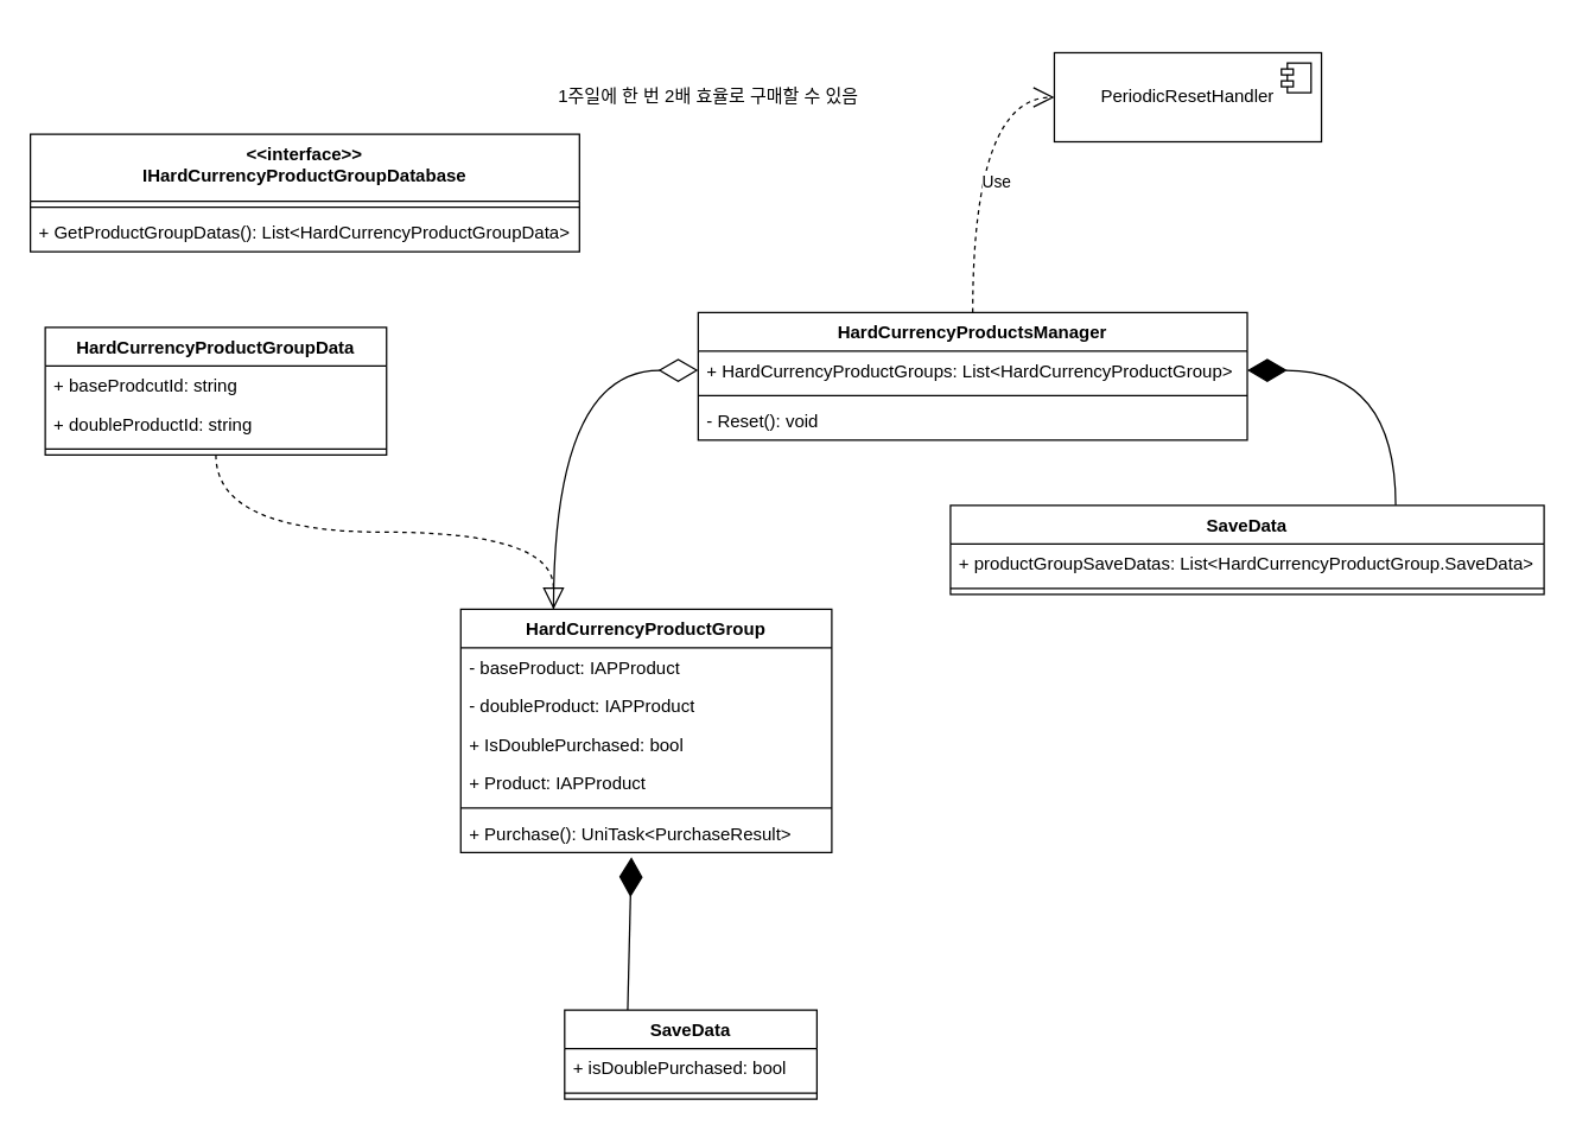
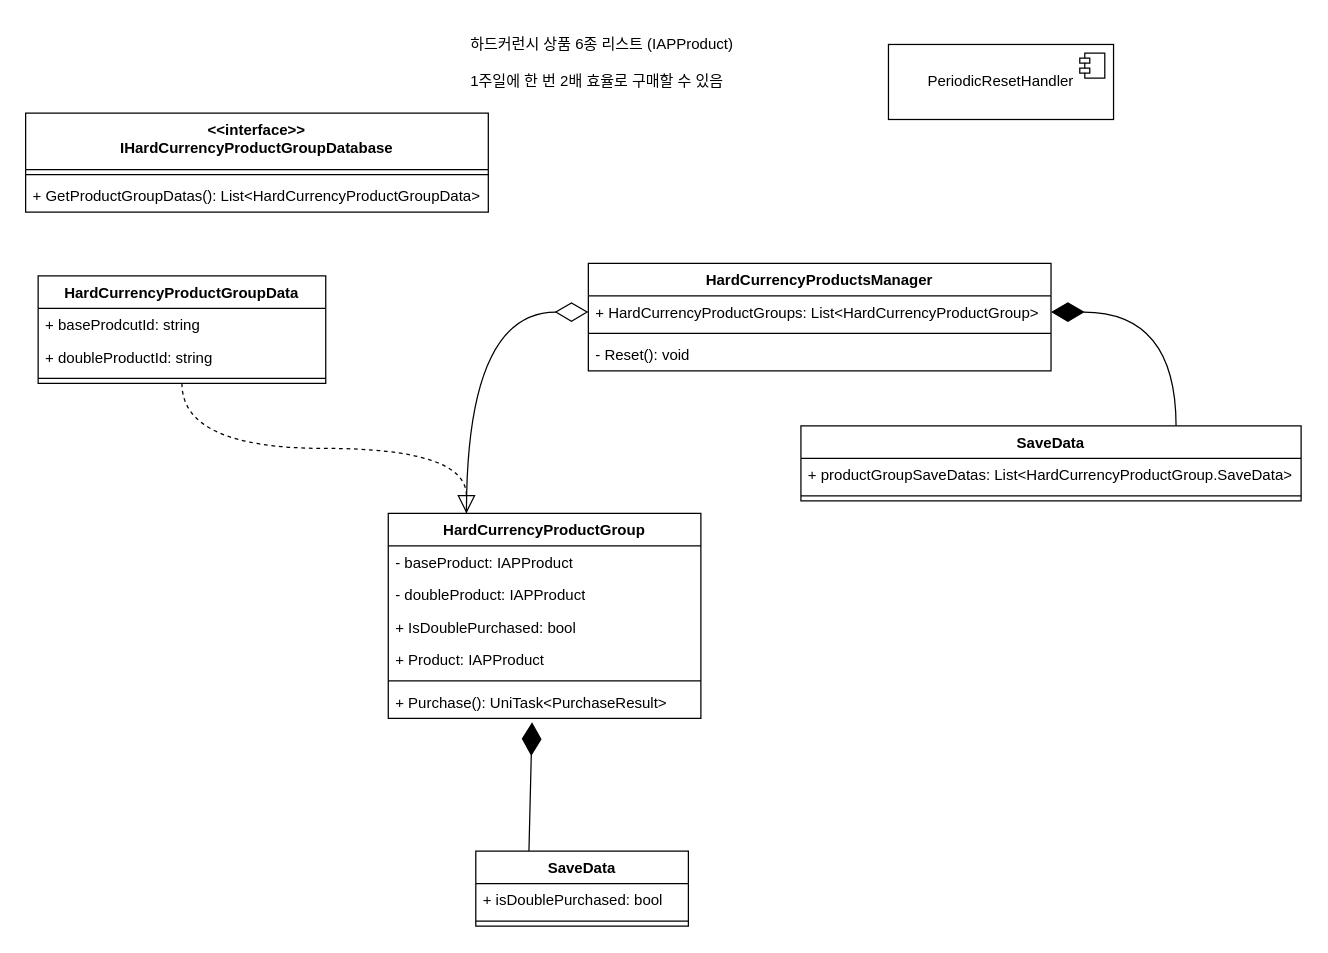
  <mxCell id="0" />
  <mxCell id="1" parent="0" />
+ <mxCell id="2" value="하드커런시 상품 6종 리스트 (IAPProduct)" style="text;strokeColor=none;fillColor=none;align=left;verticalAlign=middle;spacingLeft=4;spacingRight=4;overflow=hidden;points=[[0,0.5],[1,0.5]];portConstraint=eastwest;rotatable=0;whiteSpace=wrap;html=1;" parent="1" vertex="1"><mxGeometry x="370" y="20" width="290" height="30" as="geometry" /></mxCell>
  <mxCell id="3" value="1주일에 한 번 2배 효율로 구매할 수 있음" style="text;strokeColor=none;fillColor=none;align=left;verticalAlign=middle;spacingLeft=4;spacingRight=4;overflow=hidden;points=[[0,0.5],[1,0.5]];portConstraint=eastwest;rotatable=0;whiteSpace=wrap;html=1;" parent="1" vertex="1"><mxGeometry x="370" y="50" width="290" height="30" as="geometry" /></mxCell>
  <mxCell id="4" value="HardCurrencyProductsManager" style="swimlane;fontStyle=1;align=center;verticalAlign=top;childLayout=stackLayout;horizontal=1;startSize=26;horizontalStack=0;resizeParent=1;resizeParentMax=0;resizeLast=0;collapsible=1;marginBottom=0;whiteSpace=wrap;html=1;" parent="1" vertex="1"><mxGeometry x="470" y="210" width="370" height="86" as="geometry" /></mxCell>
  <mxCell id="5" value="+ HardCurrencyProductGroups: List&amp;lt;HardCurrencyProductGroup&lt;span style=&quot;background-color: initial;&quot;&gt;&amp;gt;&lt;/span&gt;" style="text;strokeColor=none;fillColor=none;align=left;verticalAlign=top;spacingLeft=4;spacingRight=4;overflow=hidden;rotatable=0;points=[[0,0.5],[1,0.5]];portConstraint=eastwest;whiteSpace=wrap;html=1;" parent="4" vertex="1"><mxGeometry y="26" width="370" height="26" as="geometry" /></mxCell>
  <mxCell id="6" value="" style="line;strokeWidth=1;fillColor=none;align=left;verticalAlign=middle;spacingTop=-1;spacingLeft=3;spacingRight=3;rotatable=0;labelPosition=right;points=[];portConstraint=eastwest;strokeColor=inherit;" parent="4" vertex="1"><mxGeometry y="52" width="370" height="8" as="geometry" /></mxCell>
  <mxCell id="7" value="- Reset(): void" style="text;strokeColor=none;fillColor=none;align=left;verticalAlign=top;spacingLeft=4;spacingRight=4;overflow=hidden;rotatable=0;points=[[0,0.5],[1,0.5]];portConstraint=eastwest;whiteSpace=wrap;html=1;" parent="4" vertex="1"><mxGeometry y="60" width="370" height="26" as="geometry" /></mxCell>
  <mxCell id="8" value="HardCurrencyProductGroup" style="swimlane;fontStyle=1;align=center;verticalAlign=top;childLayout=stackLayout;horizontal=1;startSize=26;horizontalStack=0;resizeParent=1;resizeParentMax=0;resizeLast=0;collapsible=1;marginBottom=0;whiteSpace=wrap;html=1;" parent="1" vertex="1"><mxGeometry x="310" y="410" width="250" height="164" as="geometry" /></mxCell>
  <mxCell id="9" value="- baseProduct: IAPProduct" style="text;strokeColor=none;fillColor=none;align=left;verticalAlign=top;spacingLeft=4;spacingRight=4;overflow=hidden;rotatable=0;points=[[0,0.5],[1,0.5]];portConstraint=eastwest;whiteSpace=wrap;html=1;" parent="8" vertex="1"><mxGeometry y="26" width="250" height="26" as="geometry" /></mxCell>
  <mxCell id="10" value="- doubleProduct: IAPProduct" style="text;strokeColor=none;fillColor=none;align=left;verticalAlign=top;spacingLeft=4;spacingRight=4;overflow=hidden;rotatable=0;points=[[0,0.5],[1,0.5]];portConstraint=eastwest;whiteSpace=wrap;html=1;" parent="8" vertex="1"><mxGeometry y="52" width="250" height="26" as="geometry" /></mxCell>
  <mxCell id="11" value="+ IsDoublePurchased: bool" style="text;strokeColor=none;fillColor=none;align=left;verticalAlign=top;spacingLeft=4;spacingRight=4;overflow=hidden;rotatable=0;points=[[0,0.5],[1,0.5]];portConstraint=eastwest;whiteSpace=wrap;html=1;" parent="8" vertex="1"><mxGeometry y="78" width="250" height="26" as="geometry" /></mxCell>
  <mxCell id="12" value="+ Product: IAPProduct" style="text;strokeColor=none;fillColor=none;align=left;verticalAlign=top;spacingLeft=4;spacingRight=4;overflow=hidden;rotatable=0;points=[[0,0.5],[1,0.5]];portConstraint=eastwest;whiteSpace=wrap;html=1;" parent="8" vertex="1"><mxGeometry y="104" width="250" height="26" as="geometry" /></mxCell>
  <mxCell id="13" value="" style="line;strokeWidth=1;fillColor=none;align=left;verticalAlign=middle;spacingTop=-1;spacingLeft=3;spacingRight=3;rotatable=0;labelPosition=right;points=[];portConstraint=eastwest;strokeColor=inherit;" parent="8" vertex="1"><mxGeometry y="130" width="250" height="8" as="geometry" /></mxCell>
  <mxCell id="14" value="+ Purchase(): UniTask&amp;lt;PurchaseResult&lt;span style=&quot;background-color: initial;&quot;&gt;&amp;gt;&lt;/span&gt;" style="text;strokeColor=none;fillColor=none;align=left;verticalAlign=top;spacingLeft=4;spacingRight=4;overflow=hidden;rotatable=0;points=[[0,0.5],[1,0.5]];portConstraint=eastwest;whiteSpace=wrap;html=1;" parent="8" vertex="1"><mxGeometry y="138" width="250" height="26" as="geometry" /></mxCell>
  <mxCell id="15" value="SaveData" style="swimlane;fontStyle=1;align=center;verticalAlign=top;childLayout=stackLayout;horizontal=1;startSize=26;horizontalStack=0;resizeParent=1;resizeParentMax=0;resizeLast=0;collapsible=1;marginBottom=0;whiteSpace=wrap;html=1;" parent="1" vertex="1"><mxGeometry x="380" y="680" width="170" height="60" as="geometry" /></mxCell>
  <mxCell id="16" value="+ isDoublePurchased: bool" style="text;strokeColor=none;fillColor=none;align=left;verticalAlign=top;spacingLeft=4;spacingRight=4;overflow=hidden;rotatable=0;points=[[0,0.5],[1,0.5]];portConstraint=eastwest;whiteSpace=wrap;html=1;" parent="15" vertex="1"><mxGeometry y="26" width="170" height="26" as="geometry" /></mxCell>
  <mxCell id="17" value="" style="line;strokeWidth=1;fillColor=none;align=left;verticalAlign=middle;spacingTop=-1;spacingLeft=3;spacingRight=3;rotatable=0;labelPosition=right;points=[];portConstraint=eastwest;strokeColor=inherit;" parent="15" vertex="1"><mxGeometry y="52" width="170" height="8" as="geometry" /></mxCell>
  <mxCell id="18" value="SaveData" style="swimlane;fontStyle=1;align=center;verticalAlign=top;childLayout=stackLayout;horizontal=1;startSize=26;horizontalStack=0;resizeParent=1;resizeParentMax=0;resizeLast=0;collapsible=1;marginBottom=0;whiteSpace=wrap;html=1;" parent="1" vertex="1"><mxGeometry x="640" y="340" width="400" height="60" as="geometry" /></mxCell>
  <mxCell id="19" value="+ productGroup&lt;span style=&quot;background-color: initial;&quot;&gt;SaveDatas: List&amp;lt;HardCurrencyProductGroup.SaveData&amp;gt;&lt;/span&gt;" style="text;strokeColor=none;fillColor=none;align=left;verticalAlign=top;spacingLeft=4;spacingRight=4;overflow=hidden;rotatable=0;points=[[0,0.5],[1,0.5]];portConstraint=eastwest;whiteSpace=wrap;html=1;" parent="18" vertex="1"><mxGeometry y="26" width="400" height="26" as="geometry" /></mxCell>
  <mxCell id="20" value="" style="line;strokeWidth=1;fillColor=none;align=left;verticalAlign=middle;spacingTop=-1;spacingLeft=3;spacingRight=3;rotatable=0;labelPosition=right;points=[];portConstraint=eastwest;strokeColor=inherit;" parent="18" vertex="1"><mxGeometry y="52" width="400" height="8" as="geometry" /></mxCell>
  <mxCell id="21" value="" style="endArrow=diamondThin;endFill=1;endSize=24;html=1;rounded=0;entryX=1;entryY=0.5;entryDx=0;entryDy=0;edgeStyle=orthogonalEdgeStyle;curved=1;exitX=0.75;exitY=0;exitDx=0;exitDy=0;" parent="1" source="18" target="5" edge="1"><mxGeometry width="160" relative="1" as="geometry"><mxPoint x="730" y="180" as="sourcePoint" /><mxPoint x="890" y="180" as="targetPoint" /></mxGeometry></mxCell>
  <mxCell id="22" value="" style="endArrow=diamondThin;endFill=1;endSize=24;html=1;rounded=0;entryX=0.46;entryY=1.115;entryDx=0;entryDy=0;entryPerimeter=0;exitX=0.25;exitY=0;exitDx=0;exitDy=0;" parent="1" source="15" target="14" edge="1"><mxGeometry width="160" relative="1" as="geometry"><mxPoint x="340" y="430" as="sourcePoint" /><mxPoint x="500" y="430" as="targetPoint" /></mxGeometry></mxCell>
  <mxCell id="23" value="" style="endArrow=diamondThin;endFill=0;endSize=24;html=1;rounded=0;entryX=0;entryY=0.5;entryDx=0;entryDy=0;exitX=0.25;exitY=0;exitDx=0;exitDy=0;edgeStyle=orthogonalEdgeStyle;curved=1;" parent="1" source="8" target="5" edge="1"><mxGeometry width="160" relative="1" as="geometry"><mxPoint x="340" y="430" as="sourcePoint" /><mxPoint x="500" y="430" as="targetPoint" /></mxGeometry></mxCell>
  <mxCell id="24" value="PeriodicResetHandler" style="html=1;dropTarget=0;whiteSpace=wrap;" parent="1" vertex="1"><mxGeometry x="710" y="35" width="180" height="60" as="geometry" /></mxCell>
  <mxCell id="25" value="" style="shape=module;jettyWidth=8;jettyHeight=4;" parent="24" vertex="1"><mxGeometry x="1" width="20" height="20" relative="1" as="geometry"><mxPoint x="-27" y="7" as="offset" /></mxGeometry></mxCell>
- <mxCell id="26" value="Use" style="endArrow=open;endSize=12;dashed=1;html=1;rounded=0;exitX=0.5;exitY=0;exitDx=0;exitDy=0;entryX=0;entryY=0.5;entryDx=0;entryDy=0;edgeStyle=orthogonalEdgeStyle;curved=1;" parent="1" source="4" target="24" edge="1"><mxGeometry x="-0.12" y="-16" width="160" relative="1" as="geometry"><mxPoint x="560" y="340" as="sourcePoint" /><mxPoint x="720" y="340" as="targetPoint" /><mxPoint as="offset" /></mxGeometry></mxCell>
  <mxCell id="27" value="HardCurrencyProductGroupData" style="swimlane;fontStyle=1;align=center;verticalAlign=top;childLayout=stackLayout;horizontal=1;startSize=26;horizontalStack=0;resizeParent=1;resizeParentMax=0;resizeLast=0;collapsible=1;marginBottom=0;whiteSpace=wrap;html=1;" parent="1" vertex="1"><mxGeometry x="30" y="220" width="230" height="86" as="geometry" /></mxCell>
  <mxCell id="28" value="+ baseProdcutId: string" style="text;strokeColor=none;fillColor=none;align=left;verticalAlign=top;spacingLeft=4;spacingRight=4;overflow=hidden;rotatable=0;points=[[0,0.5],[1,0.5]];portConstraint=eastwest;whiteSpace=wrap;html=1;" parent="27" vertex="1"><mxGeometry y="26" width="230" height="26" as="geometry" /></mxCell>
  <mxCell id="29" value="+ doubleProductId: string" style="text;strokeColor=none;fillColor=none;align=left;verticalAlign=top;spacingLeft=4;spacingRight=4;overflow=hidden;rotatable=0;points=[[0,0.5],[1,0.5]];portConstraint=eastwest;whiteSpace=wrap;html=1;" parent="27" vertex="1"><mxGeometry y="52" width="230" height="26" as="geometry" /></mxCell>
  <mxCell id="30" value="" style="line;strokeWidth=1;fillColor=none;align=left;verticalAlign=middle;spacingTop=-1;spacingLeft=3;spacingRight=3;rotatable=0;labelPosition=right;points=[];portConstraint=eastwest;strokeColor=inherit;" parent="27" vertex="1"><mxGeometry y="78" width="230" height="8" as="geometry" /></mxCell>
  <mxCell id="31" value="" style="endArrow=block;dashed=1;endFill=0;endSize=12;html=1;rounded=0;exitX=0.5;exitY=1;exitDx=0;exitDy=0;entryX=0.25;entryY=0;entryDx=0;entryDy=0;edgeStyle=orthogonalEdgeStyle;curved=1;" parent="1" source="27" target="8" edge="1"><mxGeometry width="160" relative="1" as="geometry"><mxPoint x="340" y="330" as="sourcePoint" /><mxPoint x="500" y="330" as="targetPoint" /></mxGeometry></mxCell>
  <mxCell id="32" value="&amp;lt;&amp;lt;interface&amp;gt;&amp;gt;&lt;br&gt;IHardCurrencyProductGroup&lt;span style=&quot;background-color: initial;&quot;&gt;Database&lt;/span&gt;" style="swimlane;fontStyle=1;align=center;verticalAlign=top;childLayout=stackLayout;horizontal=1;startSize=45;horizontalStack=0;resizeParent=1;resizeParentMax=0;resizeLast=0;collapsible=1;marginBottom=0;whiteSpace=wrap;html=1;" parent="1" vertex="1"><mxGeometry x="20" y="90" width="370" height="79" as="geometry" /></mxCell>
  <mxCell id="33" value="" style="line;strokeWidth=1;fillColor=none;align=left;verticalAlign=middle;spacingTop=-1;spacingLeft=3;spacingRight=3;rotatable=0;labelPosition=right;points=[];portConstraint=eastwest;strokeColor=inherit;" parent="32" vertex="1"><mxGeometry y="45" width="370" height="8" as="geometry" /></mxCell>
  <mxCell id="34" value="+ GetProductGroupDatas(): List&amp;lt;HardCurrencyProductGroupData&amp;gt;" style="text;strokeColor=none;fillColor=none;align=left;verticalAlign=top;spacingLeft=4;spacingRight=4;overflow=hidden;rotatable=0;points=[[0,0.5],[1,0.5]];portConstraint=eastwest;whiteSpace=wrap;html=1;" parent="32" vertex="1"><mxGeometry y="53" width="370" height="26" as="geometry" /></mxCell>
